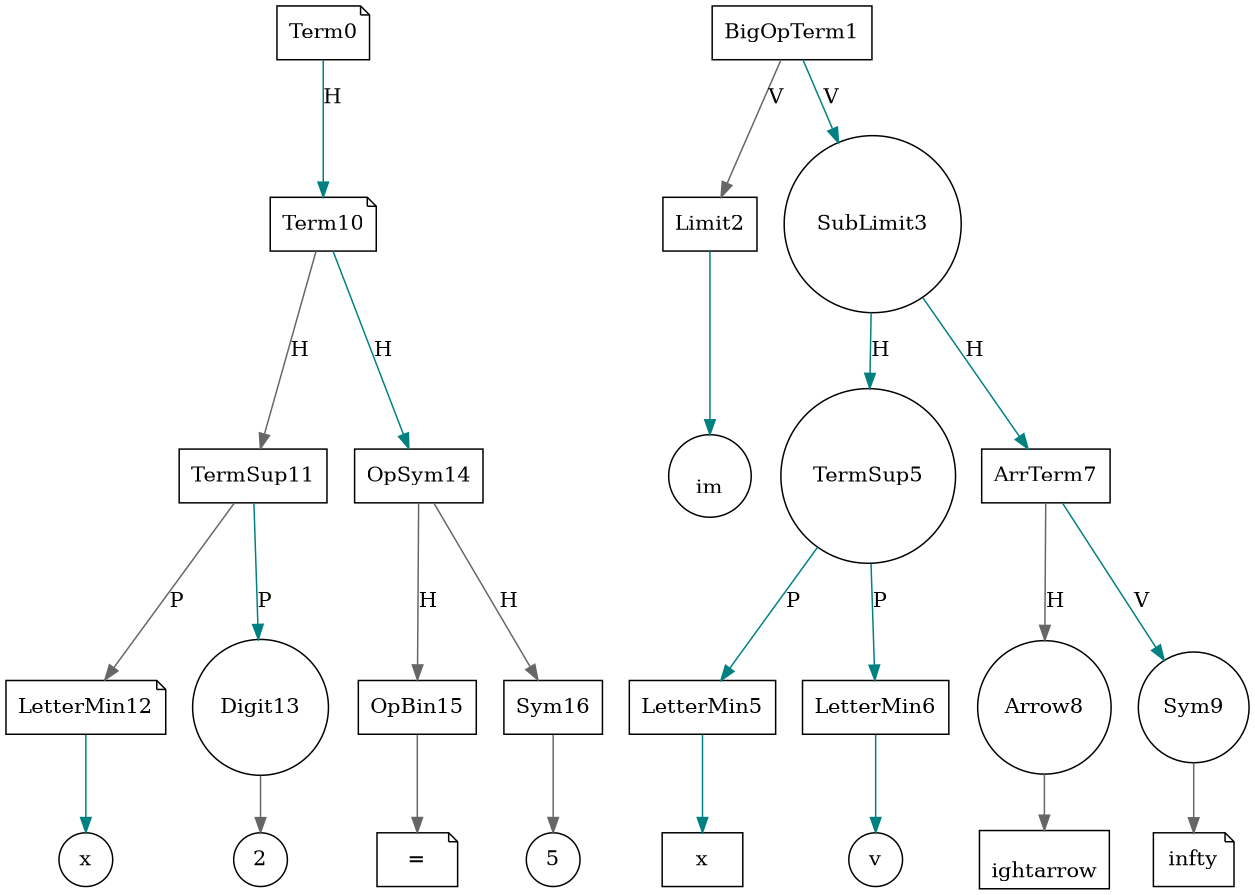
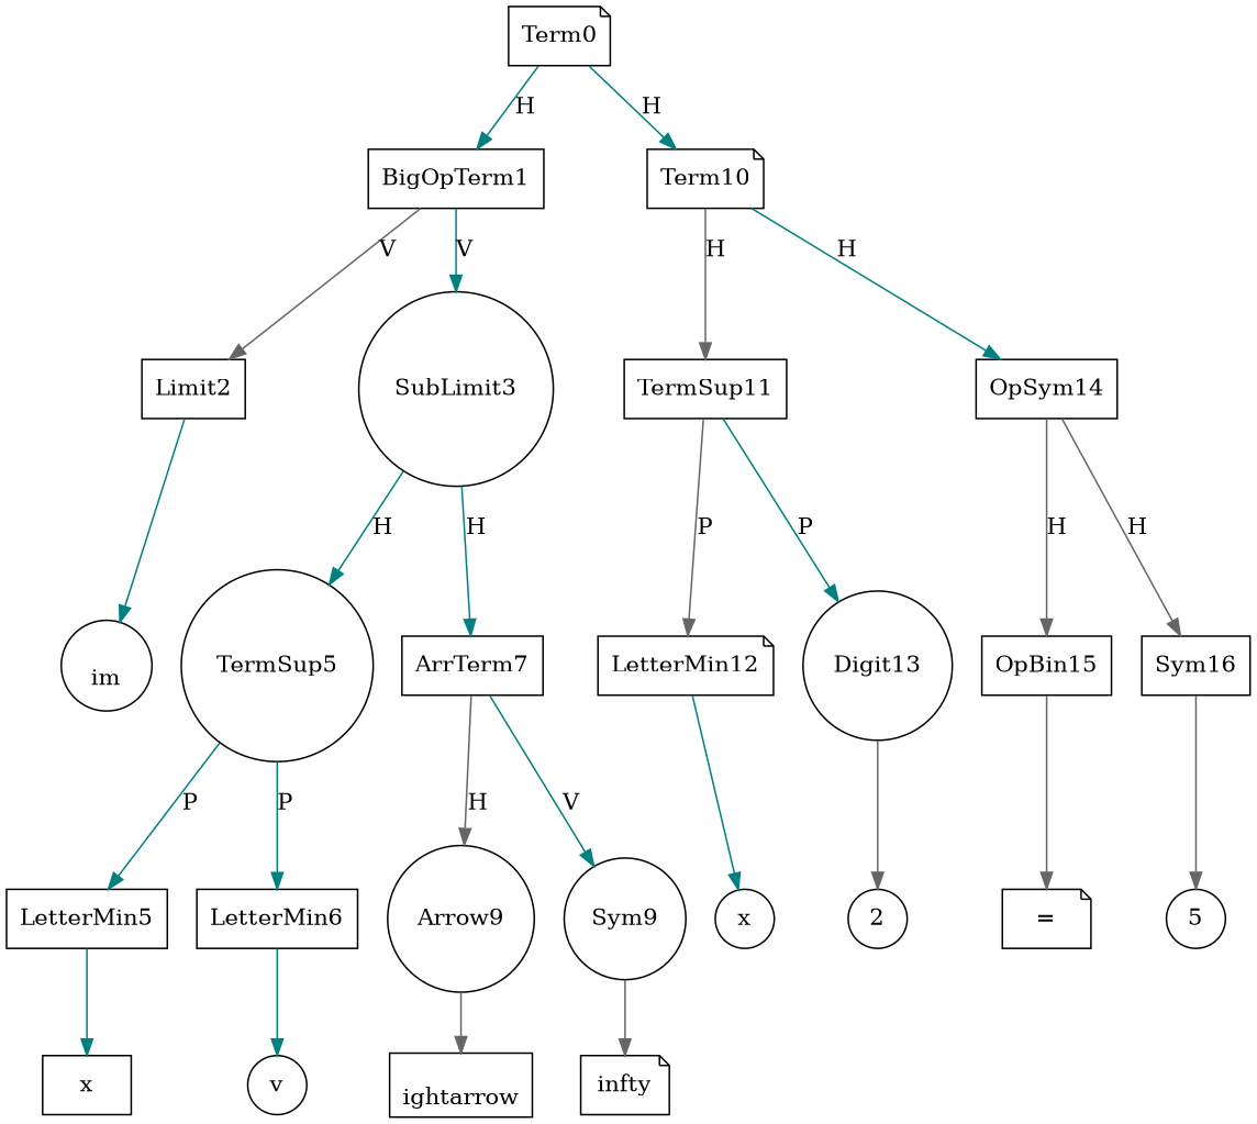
  digraph {
    node [shape=box]
    edge [color=teal]
    Term0 [shape=note]
    BigOpTerm1
    Term10 [shape=note]
    Limit2
    SubLimit3 [shape=circle]
    TermSup11
    OpSym14
    n8 [label="\lim" shape=circle]
    n9 [label=TermSup5 shape=circle]
    ArrTerm7
    LetterMin5
    LetterMin6
-   Arrow8 [shape=circle]
+   Arrow8 [shape=circle label=Arrow9]
    Sym9 [shape=circle]
    n15 [label=x]
    n16 [label=v shape=circle]
    n17 [label="\rightarrow"]
    n18 [label="\infty" shape=note]
    LetterMin12 [shape=note]
    Digit13 [shape=circle]
    OpBin15
    Sym16
    n23 [label=x shape=circle]
    n24 [label=2 shape=circle]
    n25 [label="=" shape=note]
    n26 [label=5 shape=circle]
+   Term0 -> BigOpTerm1 [label=H]
    Term0 -> Term10 [label=H]
    BigOpTerm1 -> Limit2 [color=gray40 label=V]
    BigOpTerm1 -> SubLimit3 [label=V]
    Term10 -> TermSup11 [color=gray40 label=H]
    Term10 -> OpSym14 [label=H]
    Limit2 -> n8
    SubLimit3 -> n9 [label=H]
    SubLimit3 -> ArrTerm7 [label=H]
    TermSup11 -> LetterMin12 [color=gray40 label=P]
    TermSup11 -> Digit13 [label=P]
    OpSym14 -> OpBin15 [color=gray40 label=H]
    OpSym14 -> Sym16 [color=gray40 label=H]
    n9 -> LetterMin5 [label=P]
    n9 -> LetterMin6 [label=P]
    ArrTerm7 -> Arrow8 [color=gray40 label=H]
    ArrTerm7 -> Sym9 [label=V]
    LetterMin5 -> n15
    LetterMin6 -> n16
    Arrow8 -> n17 [color=gray40]
    Sym9 -> n18 [color=gray40]
    LetterMin12 -> n23
    Digit13 -> n24 [color=gray40]
    OpBin15 -> n25 [color=gray40]
    Sym16 -> n26 [color=gray40]
  }
